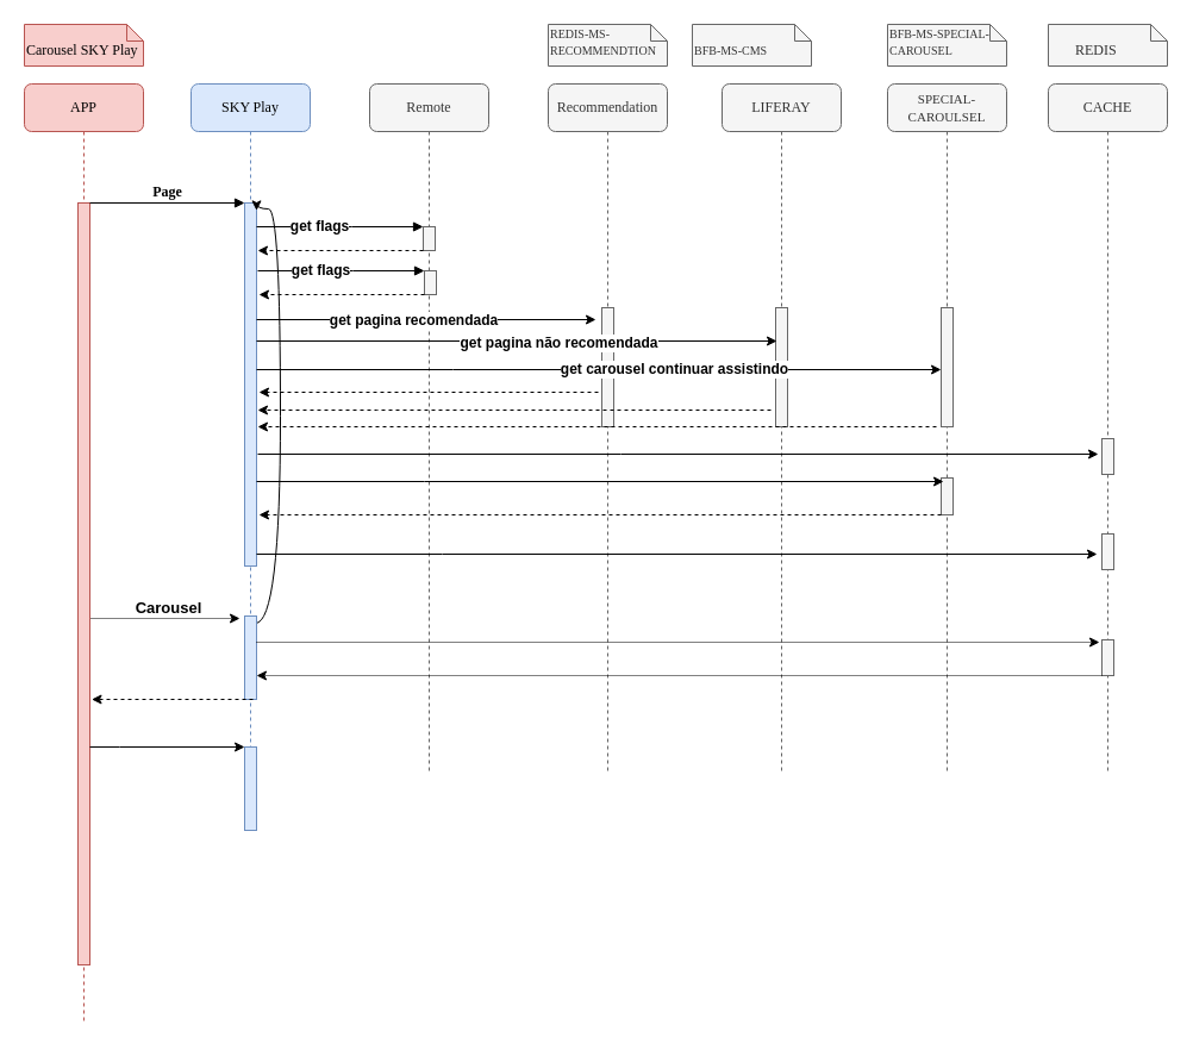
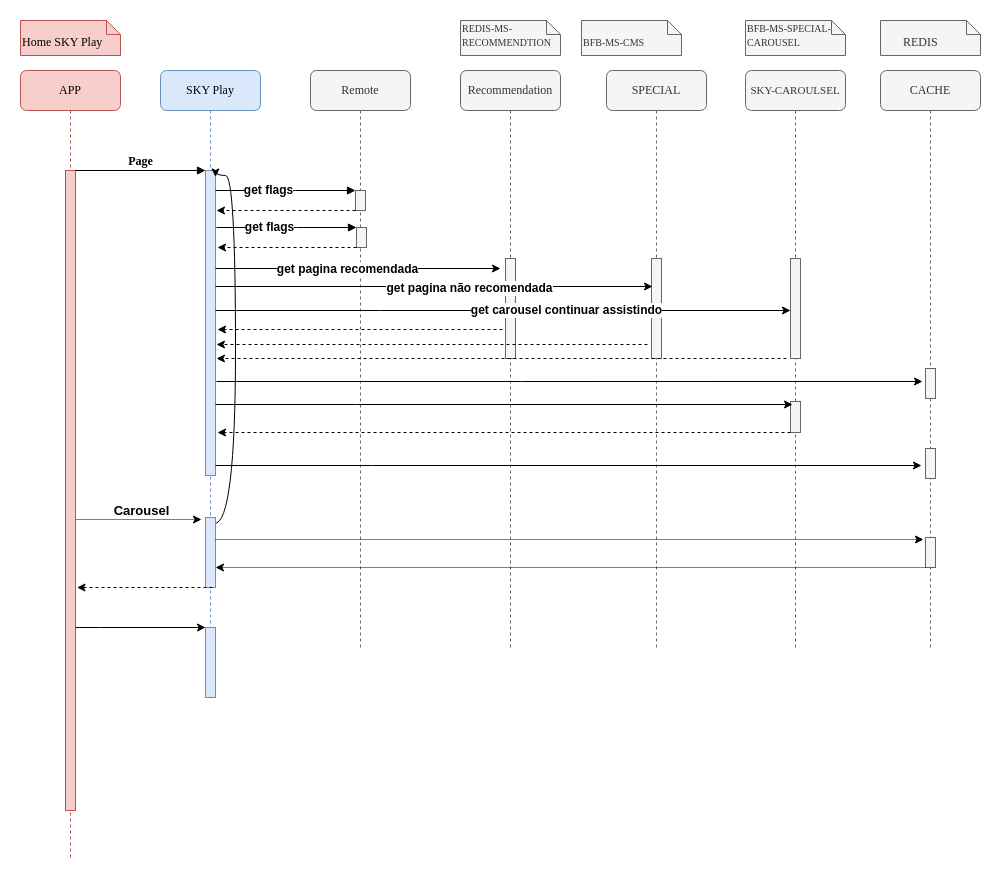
  <mxCell id="0" />
  <mxCell id="1" parent="0" />
  <mxCell id="2" value="SKY Play" style="shape=umlLifeline;perimeter=lifelinePerimeter;whiteSpace=wrap;html=1;container=1;collapsible=0;recursiveResize=0;outlineConnect=0;rounded=1;shadow=0;comic=0;labelBackgroundColor=none;strokeWidth=1;fontFamily=Verdana;fontSize=12;align=center;fillColor=#dae8fc;strokeColor=#6c8ebf;" parent="1" vertex="1"><mxGeometry x="160" y="70" width="100" height="580" as="geometry" /></mxCell>
  <mxCell id="3" value="" style="html=1;points=[];perimeter=orthogonalPerimeter;rounded=0;shadow=0;comic=0;labelBackgroundColor=none;strokeWidth=1;fontFamily=Verdana;fontSize=12;align=center;fillColor=#dae8fc;strokeColor=#6c8ebf;" parent="2" vertex="1"><mxGeometry x="45" y="100" width="10" height="305" as="geometry" /></mxCell>
  <mxCell id="4" style="edgeStyle=orthogonalEdgeStyle;rounded=0;orthogonalLoop=1;jettySize=auto;html=1;entryX=1;entryY=0.021;entryDx=0;entryDy=0;entryPerimeter=0;curved=1;exitX=0.9;exitY=0.086;exitDx=0;exitDy=0;exitPerimeter=0;" edge="1" parent="2" source="5" target="3"><mxGeometry relative="1" as="geometry"><Array as="points"><mxPoint x="75" y="453" /><mxPoint x="75" y="105" /></Array></mxGeometry></mxCell>
  <mxCell id="5" value="" style="html=1;points=[];perimeter=orthogonalPerimeter;rounded=0;shadow=0;comic=0;labelBackgroundColor=none;strokeWidth=1;fontFamily=Verdana;fontSize=12;align=center;fillColor=#dae8fc;strokeColor=#6c8ebf;" vertex="1" parent="2"><mxGeometry x="45" y="447" width="10" height="70" as="geometry" /></mxCell>
  <mxCell id="6" value="" style="html=1;points=[];perimeter=orthogonalPerimeter;rounded=0;shadow=0;comic=0;labelBackgroundColor=none;strokeWidth=1;fontFamily=Verdana;fontSize=12;align=center;fillColor=#dae8fc;strokeColor=#6c8ebf;" vertex="1" parent="2"><mxGeometry x="45" y="557" width="10" height="70" as="geometry" /></mxCell>
  <mxCell id="7" value="&lt;font style=&quot;font-size: 12px&quot;&gt;Remote&lt;/font&gt;" style="shape=umlLifeline;perimeter=lifelinePerimeter;whiteSpace=wrap;html=1;container=1;collapsible=0;recursiveResize=0;outlineConnect=0;rounded=1;shadow=0;comic=0;labelBackgroundColor=none;strokeWidth=1;fontFamily=Verdana;fontSize=12;align=center;fillColor=#f5f5f5;strokeColor=#666666;fontColor=#333333;" parent="1" vertex="1"><mxGeometry x="310" y="70" width="100" height="580" as="geometry" /></mxCell>
  <mxCell id="8" value="" style="html=1;points=[];perimeter=orthogonalPerimeter;rounded=0;shadow=0;comic=0;labelBackgroundColor=none;strokeWidth=1;fontFamily=Verdana;fontSize=12;align=center;fillColor=#f5f5f5;strokeColor=#666666;fontColor=#333333;" parent="7" vertex="1"><mxGeometry x="45" y="120" width="10" height="20" as="geometry" /></mxCell>
  <mxCell id="9" value="CACHE" style="shape=umlLifeline;perimeter=lifelinePerimeter;whiteSpace=wrap;html=1;container=1;collapsible=0;recursiveResize=0;outlineConnect=0;rounded=1;shadow=0;comic=0;labelBackgroundColor=none;strokeWidth=1;fontFamily=Verdana;fontSize=12;align=center;fillColor=#f5f5f5;strokeColor=#666666;fontColor=#333333;" parent="1" vertex="1"><mxGeometry x="880" y="70" width="100" height="580" as="geometry" /></mxCell>
  <mxCell id="10" value="" style="html=1;points=[];perimeter=orthogonalPerimeter;rounded=0;shadow=0;comic=0;labelBackgroundColor=none;strokeWidth=1;fontFamily=Verdana;fontSize=12;align=center;fillColor=#f5f5f5;strokeColor=#666666;fontColor=#333333;" vertex="1" parent="9"><mxGeometry x="45" y="467" width="10" height="30" as="geometry" /></mxCell>
  <mxCell id="11" value="" style="html=1;points=[];perimeter=orthogonalPerimeter;rounded=0;shadow=0;comic=0;labelBackgroundColor=none;strokeWidth=1;fontFamily=Verdana;fontSize=12;align=center;fillColor=#f5f5f5;strokeColor=#666666;fontColor=#333333;" vertex="1" parent="9"><mxGeometry x="45" y="378" width="10" height="30" as="geometry" /></mxCell>
  <mxCell id="12" value="APP" style="shape=umlLifeline;perimeter=lifelinePerimeter;whiteSpace=wrap;html=1;container=1;collapsible=0;recursiveResize=0;outlineConnect=0;rounded=1;shadow=0;comic=0;labelBackgroundColor=none;strokeWidth=1;fontFamily=Verdana;fontSize=12;align=center;fillColor=#f8cecc;strokeColor=#b85450;" parent="1" vertex="1"><mxGeometry x="20" y="70" width="100" height="790" as="geometry" /></mxCell>
  <mxCell id="13" value="" style="html=1;points=[];perimeter=orthogonalPerimeter;rounded=0;shadow=0;comic=0;labelBackgroundColor=none;strokeWidth=1;fontFamily=Verdana;fontSize=12;align=center;fillColor=#f8cecc;strokeColor=#b85450;" parent="12" vertex="1"><mxGeometry x="45" y="100" width="10" height="640" as="geometry" /></mxCell>
  <mxCell id="14" value="" style="html=1;points=[];perimeter=orthogonalPerimeter;rounded=0;shadow=0;comic=0;labelBackgroundColor=none;strokeWidth=1;fontFamily=Verdana;fontSize=12;align=center;fillColor=#f5f5f5;strokeColor=#666666;fontColor=#333333;" parent="1" vertex="1"><mxGeometry x="925" y="368" width="10" height="30" as="geometry" /></mxCell>
  <mxCell id="15" value="&lt;b&gt;Page&lt;/b&gt;" style="html=1;verticalAlign=bottom;endArrow=block;entryX=0;entryY=0;labelBackgroundColor=none;fontFamily=Verdana;fontSize=12;edgeStyle=elbowEdgeStyle;elbow=vertical;" parent="1" source="13" target="3" edge="1"><mxGeometry relative="1" as="geometry"><mxPoint x="140" y="180" as="sourcePoint" /></mxGeometry></mxCell>
  <mxCell id="16" value="" style="html=1;verticalAlign=bottom;endArrow=block;entryX=0;entryY=0;labelBackgroundColor=none;fontFamily=Verdana;fontSize=12;edgeStyle=elbowEdgeStyle;elbow=vertical;" parent="1" source="3" target="8" edge="1"><mxGeometry relative="1" as="geometry"><mxPoint x="290" y="190" as="sourcePoint" /></mxGeometry></mxCell>
  <mxCell id="17" value="&lt;font style=&quot;font-size: 12px&quot;&gt;&lt;b&gt;get flags&lt;/b&gt;&lt;/font&gt;" style="edgeLabel;html=1;align=center;verticalAlign=middle;resizable=0;points=[];" vertex="1" connectable="0" parent="16"><mxGeometry y="18" relative="1" as="geometry"><mxPoint x="-18" y="17" as="offset" /></mxGeometry></mxCell>
- <mxCell id="18" value="&lt;br&gt;Carousel SKY Play" style="shape=note;whiteSpace=wrap;html=1;size=14;verticalAlign=top;align=left;spacingTop=-6;rounded=0;shadow=0;comic=0;labelBackgroundColor=none;strokeWidth=1;fontFamily=Verdana;fontSize=12;fillColor=#f8cecc;strokeColor=#b85450;" parent="1" vertex="1"><mxGeometry x="20" y="20" width="100" height="35" as="geometry" /></mxCell>
+ <mxCell id="18" value="&lt;br&gt;Home SKY Play" style="shape=note;whiteSpace=wrap;html=1;size=14;verticalAlign=top;align=left;spacingTop=-6;rounded=0;shadow=0;comic=0;labelBackgroundColor=none;strokeWidth=1;fontFamily=Verdana;fontSize=12;fillColor=#f8cecc;strokeColor=#b85450;" parent="1" vertex="1"><mxGeometry x="20" y="20" width="100" height="35" as="geometry" /></mxCell>
  <mxCell id="19" value="&lt;br&gt;&lt;div style=&quot;text-align: center&quot;&gt;&lt;span&gt;&amp;nbsp; &amp;nbsp; &amp;nbsp; &amp;nbsp;REDIS&lt;/span&gt;&lt;/div&gt;" style="shape=note;whiteSpace=wrap;html=1;size=14;verticalAlign=top;align=left;spacingTop=-6;rounded=0;shadow=0;comic=0;labelBackgroundColor=none;strokeWidth=1;fontFamily=Verdana;fontSize=12;fillColor=#f5f5f5;strokeColor=#666666;fontColor=#333333;" parent="1" vertex="1"><mxGeometry x="880" y="20" width="100" height="35" as="geometry" /></mxCell>
  <mxCell id="20" value="Recommendation" style="shape=umlLifeline;perimeter=lifelinePerimeter;whiteSpace=wrap;html=1;container=1;collapsible=0;recursiveResize=0;outlineConnect=0;rounded=1;shadow=0;comic=0;labelBackgroundColor=none;strokeWidth=1;fontFamily=Verdana;fontSize=12;align=center;fillColor=#f5f5f5;strokeColor=#666666;fontColor=#333333;" vertex="1" parent="1"><mxGeometry x="460" y="70" width="100" height="580" as="geometry" /></mxCell>
  <mxCell id="21" value="" style="html=1;points=[];perimeter=orthogonalPerimeter;rounded=0;shadow=0;comic=0;labelBackgroundColor=none;strokeColor=#666666;strokeWidth=1;fillColor=#f5f5f5;fontFamily=Verdana;fontSize=12;fontColor=#333333;align=center;" vertex="1" parent="20"><mxGeometry x="45" y="188" width="10" height="100" as="geometry" /></mxCell>
  <mxCell id="22" value="&lt;font style=&quot;font-size: 10px&quot;&gt;REDIS-MS-RECOMMENDTION&lt;/font&gt;" style="shape=note;whiteSpace=wrap;html=1;size=14;verticalAlign=top;align=left;spacingTop=-6;rounded=0;shadow=0;comic=0;labelBackgroundColor=none;strokeWidth=1;fontFamily=Verdana;fontSize=12;fillColor=#f5f5f5;strokeColor=#666666;fontColor=#333333;" vertex="1" parent="1"><mxGeometry x="460" y="20" width="100" height="35" as="geometry" /></mxCell>
  <mxCell id="23" style="edgeStyle=orthogonalEdgeStyle;rounded=0;orthogonalLoop=1;jettySize=auto;html=1;dashed=1;" edge="1" parent="1" source="8"><mxGeometry relative="1" as="geometry"><mxPoint x="216" y="210" as="targetPoint" /><Array as="points"><mxPoint x="216" y="210" /></Array></mxGeometry></mxCell>
- <mxCell id="24" value="LIFERAY" style="shape=umlLifeline;perimeter=lifelinePerimeter;whiteSpace=wrap;html=1;container=1;collapsible=0;recursiveResize=0;outlineConnect=0;rounded=1;shadow=0;comic=0;labelBackgroundColor=none;strokeWidth=1;fontFamily=Verdana;fontSize=12;align=center;fillColor=#f5f5f5;strokeColor=#666666;fontColor=#333333;" vertex="1" parent="1"><mxGeometry x="606" y="70" width="100" height="580" as="geometry" /></mxCell>
+ <mxCell id="24" value="SPECIAL" style="shape=umlLifeline;perimeter=lifelinePerimeter;whiteSpace=wrap;html=1;container=1;collapsible=0;recursiveResize=0;outlineConnect=0;rounded=1;shadow=0;comic=0;labelBackgroundColor=none;strokeWidth=1;fontFamily=Verdana;fontSize=12;align=center;fillColor=#f5f5f5;strokeColor=#666666;fontColor=#333333;" vertex="1" parent="1"><mxGeometry x="606" y="70" width="100" height="580" as="geometry" /></mxCell>
  <mxCell id="25" value="" style="html=1;points=[];perimeter=orthogonalPerimeter;rounded=0;shadow=0;comic=0;labelBackgroundColor=none;strokeColor=#666666;strokeWidth=1;fillColor=#f5f5f5;fontFamily=Verdana;fontSize=12;fontColor=#333333;align=center;" vertex="1" parent="24"><mxGeometry x="45" y="188" width="10" height="100" as="geometry" /></mxCell>
  <mxCell id="26" value="&lt;font style=&quot;font-size: 10px&quot;&gt;&lt;br&gt;BFB-MS-CMS&lt;/font&gt;" style="shape=note;whiteSpace=wrap;html=1;size=14;verticalAlign=top;align=left;spacingTop=-6;rounded=0;shadow=0;comic=0;labelBackgroundColor=none;strokeWidth=1;fontFamily=Verdana;fontSize=12;fillColor=#f5f5f5;strokeColor=#666666;fontColor=#333333;" vertex="1" parent="1"><mxGeometry x="581" y="20" width="100" height="35" as="geometry" /></mxCell>
  <mxCell id="27" style="edgeStyle=orthogonalEdgeStyle;rounded=0;orthogonalLoop=1;jettySize=auto;html=1;entryX=0.1;entryY=0.333;entryDx=0;entryDy=0;entryPerimeter=0;" edge="1" parent="1"><mxGeometry relative="1" as="geometry"><mxPoint x="215" y="286.01" as="sourcePoint" /><mxPoint x="652" y="286" as="targetPoint" /><Array as="points"><mxPoint x="410" y="286.01" /><mxPoint x="410" y="286.01" /></Array></mxGeometry></mxCell>
  <mxCell id="28" value="&lt;font style=&quot;font-size: 12px&quot;&gt;&lt;b&gt;get pagina não recomendada&lt;/b&gt;&lt;/font&gt;" style="edgeLabel;html=1;align=center;verticalAlign=middle;resizable=0;points=[];" vertex="1" connectable="0" parent="27"><mxGeometry x="0.163" y="-1" relative="1" as="geometry"><mxPoint as="offset" /></mxGeometry></mxCell>
- <mxCell id="29" value="&lt;font style=&quot;font-size: 11px&quot;&gt;SPECIAL-CAROULSEL&lt;/font&gt;" style="shape=umlLifeline;perimeter=lifelinePerimeter;whiteSpace=wrap;html=1;container=1;collapsible=0;recursiveResize=0;outlineConnect=0;rounded=1;shadow=0;comic=0;labelBackgroundColor=none;strokeWidth=1;fontFamily=Verdana;fontSize=12;align=center;fillColor=#f5f5f5;strokeColor=#666666;fontColor=#333333;" vertex="1" parent="1"><mxGeometry x="745" y="70" width="100" height="580" as="geometry" /></mxCell>
+ <mxCell id="29" value="&lt;font style=&quot;font-size: 11px&quot;&gt;SKY-CAROULSEL&lt;/font&gt;" style="shape=umlLifeline;perimeter=lifelinePerimeter;whiteSpace=wrap;html=1;container=1;collapsible=0;recursiveResize=0;outlineConnect=0;rounded=1;shadow=0;comic=0;labelBackgroundColor=none;strokeWidth=1;fontFamily=Verdana;fontSize=12;align=center;fillColor=#f5f5f5;strokeColor=#666666;fontColor=#333333;" vertex="1" parent="1"><mxGeometry x="745" y="70" width="100" height="580" as="geometry" /></mxCell>
  <mxCell id="30" value="" style="html=1;points=[];perimeter=orthogonalPerimeter;rounded=0;shadow=0;comic=0;labelBackgroundColor=none;strokeColor=#666666;strokeWidth=1;fillColor=#f5f5f5;fontFamily=Verdana;fontSize=12;fontColor=#333333;align=center;" vertex="1" parent="29"><mxGeometry x="45" y="188" width="10" height="100" as="geometry" /></mxCell>
  <mxCell id="31" value="" style="html=1;points=[];perimeter=orthogonalPerimeter;rounded=0;shadow=0;comic=0;labelBackgroundColor=none;strokeColor=#666666;strokeWidth=1;fillColor=#f5f5f5;fontFamily=Verdana;fontSize=12;fontColor=#333333;align=center;" vertex="1" parent="29"><mxGeometry x="45" y="331" width="10" height="31" as="geometry" /></mxCell>
  <mxCell id="32" value="&lt;font style=&quot;font-size: 10px&quot;&gt;BFB-MS-SPECIAL-CAROUSEL&lt;/font&gt;" style="shape=note;whiteSpace=wrap;html=1;size=14;verticalAlign=top;align=left;spacingTop=-6;rounded=0;shadow=0;comic=0;labelBackgroundColor=none;strokeWidth=1;fontFamily=Verdana;fontSize=12;fillColor=#f5f5f5;strokeColor=#666666;fontColor=#333333;" vertex="1" parent="1"><mxGeometry x="745" y="20" width="100" height="35" as="geometry" /></mxCell>
  <mxCell id="33" style="edgeStyle=orthogonalEdgeStyle;rounded=0;orthogonalLoop=1;jettySize=auto;html=1;" edge="1" parent="1"><mxGeometry relative="1" as="geometry"><mxPoint x="215" y="310" as="sourcePoint" /><mxPoint x="790" y="310" as="targetPoint" /><Array as="points"><mxPoint x="380" y="310" /><mxPoint x="380" y="310" /></Array></mxGeometry></mxCell>
  <mxCell id="34" value="&lt;font style=&quot;font-size: 12px&quot;&gt;&lt;b&gt;get carousel continuar assistindo&lt;/b&gt;&lt;/font&gt;" style="edgeLabel;html=1;align=center;verticalAlign=middle;resizable=0;points=[];" vertex="1" connectable="0" parent="33"><mxGeometry x="0.217" y="1" relative="1" as="geometry"><mxPoint as="offset" /></mxGeometry></mxCell>
  <mxCell id="35" style="edgeStyle=orthogonalEdgeStyle;rounded=0;orthogonalLoop=1;jettySize=auto;html=1;" edge="1" parent="1"><mxGeometry relative="1" as="geometry"><mxPoint x="215" y="268" as="sourcePoint" /><mxPoint x="500" y="268" as="targetPoint" /><Array as="points"><mxPoint x="300" y="268" /><mxPoint x="300" y="268" /></Array></mxGeometry></mxCell>
  <mxCell id="36" value="&lt;font style=&quot;font-size: 12px&quot;&gt;&lt;b&gt;get pagina recomendada&lt;/b&gt;&lt;/font&gt;" style="edgeLabel;html=1;align=center;verticalAlign=middle;resizable=0;points=[];" vertex="1" connectable="0" parent="35"><mxGeometry x="-0.081" relative="1" as="geometry"><mxPoint as="offset" /></mxGeometry></mxCell>
  <mxCell id="37" style="edgeStyle=orthogonalEdgeStyle;rounded=0;orthogonalLoop=1;jettySize=auto;html=1;dashed=1;" edge="1" parent="1"><mxGeometry relative="1" as="geometry"><mxPoint x="502" y="329" as="sourcePoint" /><mxPoint x="217" y="329" as="targetPoint" /><Array as="points"><mxPoint x="287" y="329" /><mxPoint x="287" y="329" /></Array></mxGeometry></mxCell>
  <mxCell id="38" style="edgeStyle=orthogonalEdgeStyle;rounded=0;orthogonalLoop=1;jettySize=auto;html=1;dashed=1;" edge="1" parent="1"><mxGeometry relative="1" as="geometry"><mxPoint x="647" y="344" as="sourcePoint" /><mxPoint x="216" y="344" as="targetPoint" /><Array as="points"><mxPoint x="316" y="344" /><mxPoint x="316" y="344" /></Array></mxGeometry></mxCell>
  <mxCell id="39" style="edgeStyle=orthogonalEdgeStyle;rounded=0;orthogonalLoop=1;jettySize=auto;html=1;dashed=1;" edge="1" parent="1"><mxGeometry relative="1" as="geometry"><mxPoint x="786" y="358" as="sourcePoint" /><mxPoint x="216" y="358" as="targetPoint" /><Array as="points"><mxPoint x="596" y="358" /><mxPoint x="596" y="358" /></Array></mxGeometry></mxCell>
  <mxCell id="40" style="edgeStyle=orthogonalEdgeStyle;rounded=0;orthogonalLoop=1;jettySize=auto;html=1;entryX=-0.4;entryY=0.433;entryDx=0;entryDy=0;entryPerimeter=0;" edge="1" parent="1"><mxGeometry relative="1" as="geometry"><mxPoint x="216" y="381" as="sourcePoint" /><mxPoint x="922" y="380.99" as="targetPoint" /><Array as="points"><mxPoint x="521" y="381" /><mxPoint x="521" y="381" /></Array></mxGeometry></mxCell>
  <mxCell id="41" style="edgeStyle=orthogonalEdgeStyle;rounded=0;orthogonalLoop=1;jettySize=auto;html=1;entryX=-0.5;entryY=0.04;entryDx=0;entryDy=0;entryPerimeter=0;dashed=1;dashPattern=1 1;" edge="1" parent="1"><mxGeometry relative="1" as="geometry"><mxPoint x="76" y="519" as="sourcePoint" /><mxPoint x="201" y="519" as="targetPoint" /><Array as="points"><mxPoint x="101" y="519" /><mxPoint x="101" y="519" /></Array></mxGeometry></mxCell>
  <mxCell id="42" value="&lt;b&gt;&lt;font style=&quot;font-size: 13px&quot;&gt;Carousel&lt;/font&gt;&lt;/b&gt;" style="text;html=1;align=center;verticalAlign=middle;resizable=0;points=[];autosize=1;" vertex="1" parent="1"><mxGeometry x="106" y="500" width="70" height="20" as="geometry" /></mxCell>
  <mxCell id="43" style="edgeStyle=orthogonalEdgeStyle;rounded=0;orthogonalLoop=1;jettySize=auto;html=1;entryX=-0.2;entryY=0.067;entryDx=0;entryDy=0;entryPerimeter=0;dashed=1;dashPattern=1 1;" edge="1" parent="1" source="5" target="10"><mxGeometry relative="1" as="geometry"><Array as="points"><mxPoint x="450" y="539" /><mxPoint x="450" y="539" /></Array></mxGeometry></mxCell>
  <mxCell id="44" style="edgeStyle=orthogonalEdgeStyle;rounded=0;orthogonalLoop=1;jettySize=auto;html=1;dashed=1;dashPattern=1 1;" edge="1" parent="1" source="10" target="5"><mxGeometry relative="1" as="geometry"><Array as="points"><mxPoint x="610" y="567" /><mxPoint x="610" y="567" /></Array></mxGeometry></mxCell>
  <mxCell id="45" style="edgeStyle=orthogonalEdgeStyle;rounded=0;orthogonalLoop=1;jettySize=auto;html=1;dashed=1;" edge="1" parent="1"><mxGeometry relative="1" as="geometry"><mxPoint x="212" y="587" as="sourcePoint" /><mxPoint x="76.5" y="587" as="targetPoint" /><Array as="points"><mxPoint x="197" y="587" /><mxPoint x="197" y="587" /></Array></mxGeometry></mxCell>
  <mxCell id="46" style="edgeStyle=orthogonalEdgeStyle;rounded=0;orthogonalLoop=1;jettySize=auto;html=1;" edge="1" parent="1" target="6"><mxGeometry relative="1" as="geometry"><mxPoint x="75" y="627" as="sourcePoint" /><Array as="points"><mxPoint x="100" y="627" /><mxPoint x="100" y="627" /></Array></mxGeometry></mxCell>
  <mxCell id="47" value="" style="html=1;points=[];perimeter=orthogonalPerimeter;rounded=0;shadow=0;comic=0;labelBackgroundColor=none;strokeWidth=1;fontFamily=Verdana;fontSize=12;align=center;fillColor=#f5f5f5;strokeColor=#666666;fontColor=#333333;" vertex="1" parent="1"><mxGeometry x="356" y="227" width="10" height="20" as="geometry" /></mxCell>
  <mxCell id="48" value="" style="html=1;verticalAlign=bottom;endArrow=block;entryX=0;entryY=0;labelBackgroundColor=none;fontFamily=Verdana;fontSize=12;edgeStyle=elbowEdgeStyle;elbow=vertical;" edge="1" parent="1" target="47"><mxGeometry relative="1" as="geometry"><mxPoint x="216" y="227" as="sourcePoint" /></mxGeometry></mxCell>
  <mxCell id="49" value="&lt;font style=&quot;font-size: 12px&quot;&gt;&lt;b&gt;get flags&lt;/b&gt;&lt;/font&gt;" style="edgeLabel;html=1;align=center;verticalAlign=middle;resizable=0;points=[];" vertex="1" connectable="0" parent="48"><mxGeometry y="18" relative="1" as="geometry"><mxPoint x="-18" y="17" as="offset" /></mxGeometry></mxCell>
  <mxCell id="50" style="edgeStyle=orthogonalEdgeStyle;rounded=0;orthogonalLoop=1;jettySize=auto;html=1;dashed=1;" edge="1" parent="1" source="47"><mxGeometry relative="1" as="geometry"><mxPoint x="217" y="247" as="targetPoint" /><Array as="points"><mxPoint x="217" y="247" /></Array></mxGeometry></mxCell>
  <mxCell id="51" style="edgeStyle=orthogonalEdgeStyle;rounded=0;orthogonalLoop=1;jettySize=auto;html=1;entryX=0.2;entryY=0.226;entryDx=0;entryDy=0;entryPerimeter=0;startArrow=none;startFill=0;" edge="1" parent="1"><mxGeometry relative="1" as="geometry"><mxPoint x="215" y="404" as="sourcePoint" /><mxPoint x="792" y="404.006" as="targetPoint" /><Array as="points"><mxPoint x="356" y="404" /><mxPoint x="356" y="404" /></Array></mxGeometry></mxCell>
  <mxCell id="52" style="edgeStyle=orthogonalEdgeStyle;rounded=0;orthogonalLoop=1;jettySize=auto;html=1;dashed=1;startArrow=none;startFill=0;" edge="1" parent="1"><mxGeometry relative="1" as="geometry"><mxPoint x="790" y="432" as="sourcePoint" /><mxPoint x="217" y="432" as="targetPoint" /><Array as="points"><mxPoint x="217" y="432" /></Array></mxGeometry></mxCell>
  <mxCell id="53" style="edgeStyle=orthogonalEdgeStyle;rounded=0;orthogonalLoop=1;jettySize=auto;html=1;entryX=-0.4;entryY=0.567;entryDx=0;entryDy=0;entryPerimeter=0;startArrow=none;startFill=0;" edge="1" parent="1" source="3" target="11"><mxGeometry relative="1" as="geometry"><Array as="points"><mxPoint x="371" y="465" /><mxPoint x="371" y="465" /></Array></mxGeometry></mxCell>
